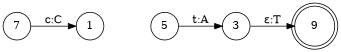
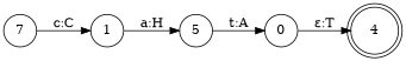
  digraph {
    rankdir=LR
    node [shape=circle]
    n1 [label=7]
    1
    n3 [label=5]
-   3
-   4 [shape=doublecircle label=9]
+   3 [label=0]
+   4 [shape=doublecircle]
    n1 -> 1 [label="c:C"]
+   1 -> n3 [label="a:H"]
    n3 -> 3 [label="t:A"]
    3 -> 4 [label="ε:T"]
  }
